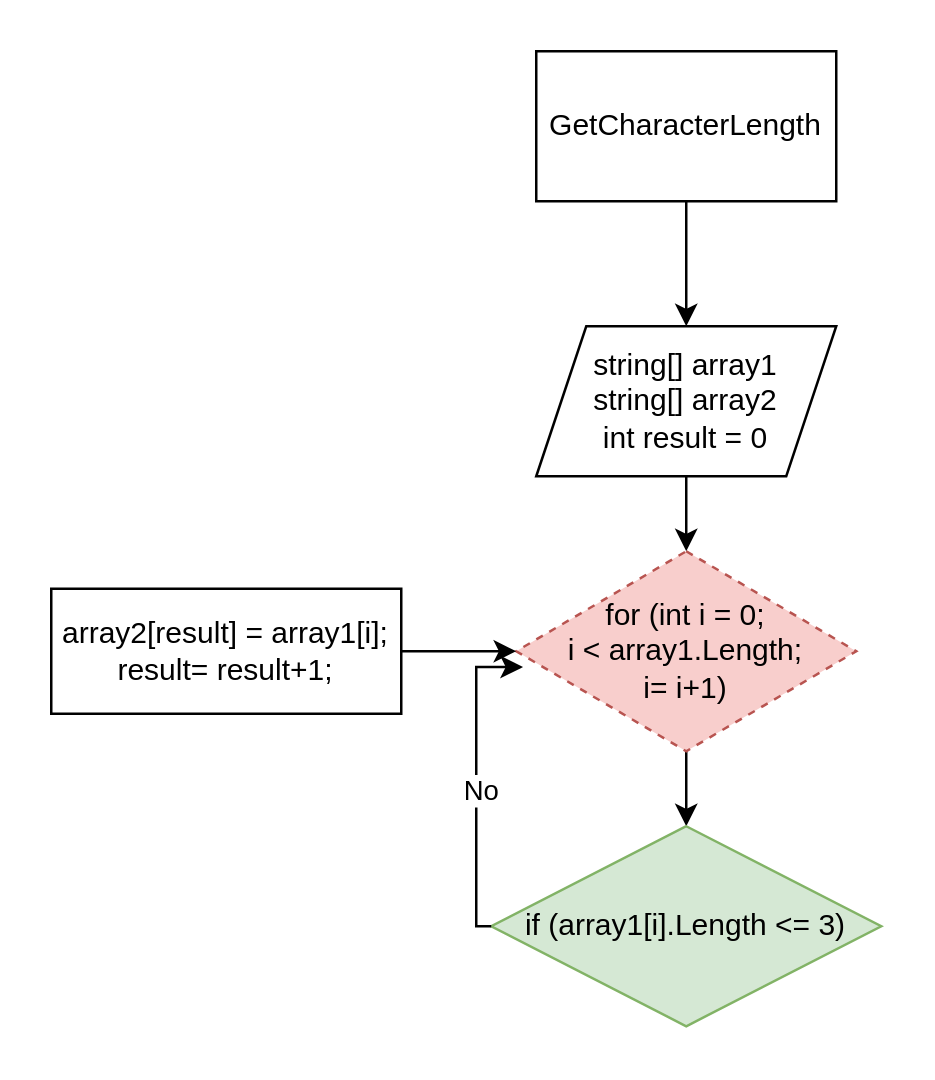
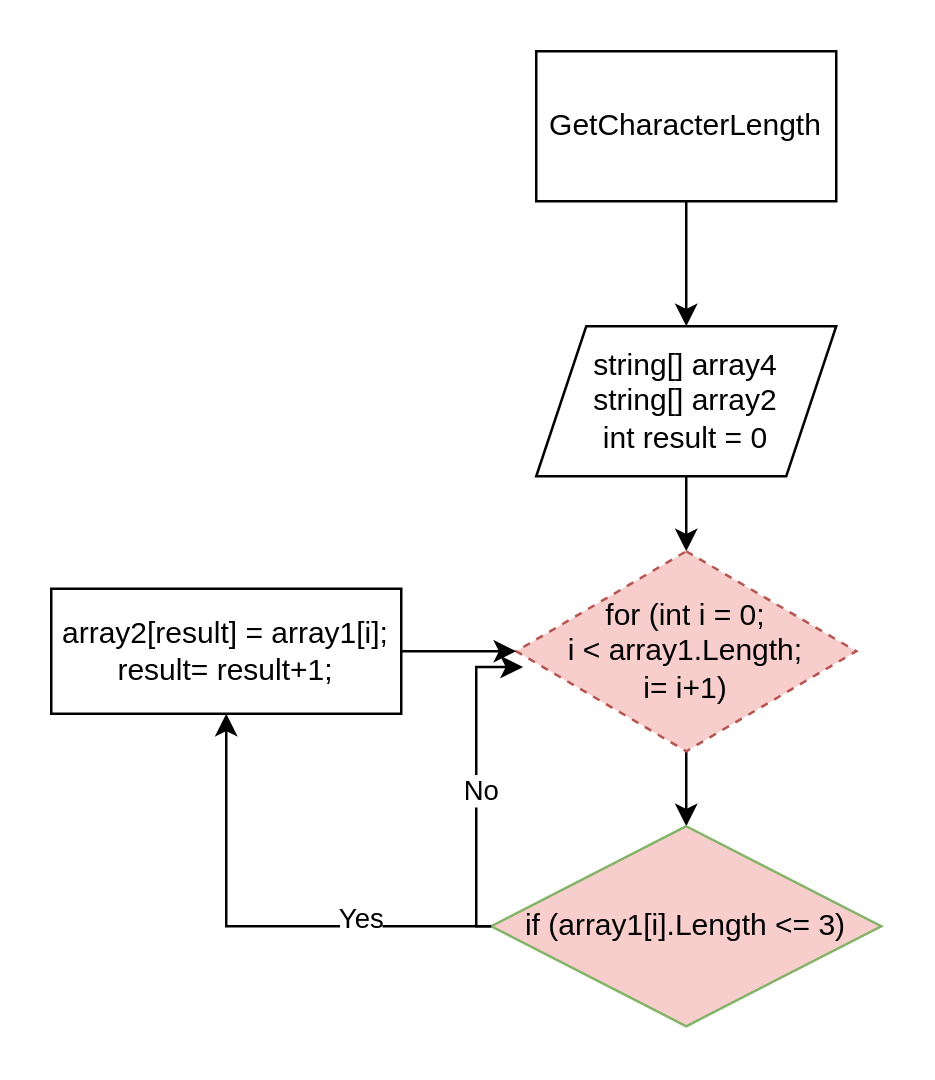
  <mxCell id="0" />
  <mxCell id="1" parent="0" />
  <mxCell id="2" style="edgeStyle=orthogonalEdgeStyle;rounded=0;orthogonalLoop=1;jettySize=auto;html=1;exitX=0.5;exitY=1;exitDx=0;exitDy=0;entryX=0.5;entryY=0;entryDx=0;entryDy=0;" edge="1" parent="1" source="3" target="5"><mxGeometry relative="1" as="geometry" /></mxCell>
  <mxCell id="3" value="GetCharacterLength" style="rounded=0;whiteSpace=wrap;html=1;" vertex="1" parent="1"><mxGeometry x="214" y="20" width="120" height="60" as="geometry" /></mxCell>
  <mxCell id="4" style="edgeStyle=orthogonalEdgeStyle;rounded=0;orthogonalLoop=1;jettySize=auto;html=1;exitX=0.5;exitY=1;exitDx=0;exitDy=0;entryX=0.5;entryY=0;entryDx=0;entryDy=0;" edge="1" parent="1" source="5" target="7"><mxGeometry relative="1" as="geometry" /></mxCell>
- <mxCell id="5" value="string[] array1&lt;br&gt;string[] array2&lt;br&gt;int result = 0" style="shape=parallelogram;perimeter=parallelogramPerimeter;whiteSpace=wrap;html=1;fixedSize=1;" vertex="1" parent="1"><mxGeometry x="214" y="130" width="120" height="60" as="geometry" /></mxCell>
+ <mxCell id="5" value="string[] array4&lt;br&gt;string[] array2&lt;br&gt;int result = 0" style="shape=parallelogram;perimeter=parallelogramPerimeter;whiteSpace=wrap;html=1;fixedSize=1;" vertex="1" parent="1"><mxGeometry x="214" y="130" width="120" height="60" as="geometry" /></mxCell>
  <mxCell id="6" style="edgeStyle=orthogonalEdgeStyle;rounded=0;orthogonalLoop=1;jettySize=auto;html=1;exitX=0.5;exitY=1;exitDx=0;exitDy=0;entryX=0.5;entryY=0;entryDx=0;entryDy=0;" edge="1" parent="1" source="7" target="10"><mxGeometry relative="1" as="geometry" /></mxCell>
  <mxCell id="7" value="for (int i = 0; &lt;br&gt;i &amp;lt; array1.Length;&lt;br&gt;i= i+1)" style="rhombus;whiteSpace=wrap;html=1;fillColor=#f8cecc;strokeColor=#b85450;dashed=1;" vertex="1" parent="1"><mxGeometry x="206" y="220" width="136" height="80" as="geometry" /></mxCell>
- <mxCell id="10" value="if (array1[i].Length &amp;lt;= 3)" style="rhombus;whiteSpace=wrap;html=1;fillColor=#d5e8d4;strokeColor=#82b366;" vertex="1" parent="1"><mxGeometry x="196" y="330" width="156" height="80" as="geometry" /></mxCell>
+ <mxCell id="8" style="edgeStyle=orthogonalEdgeStyle;rounded=0;orthogonalLoop=1;jettySize=auto;html=1;exitX=0;exitY=0.5;exitDx=0;exitDy=0;entryX=0.5;entryY=1;entryDx=0;entryDy=0;" edge="1" parent="1" source="10" target="12"><mxGeometry relative="1" as="geometry" /></mxCell>
+ <mxCell id="9" value="Yes" style="edgeLabel;html=1;align=center;verticalAlign=middle;resizable=0;points=[];" vertex="1" connectable="0" parent="8"><mxGeometry x="-0.448" y="-4" relative="1" as="geometry"><mxPoint as="offset" /></mxGeometry></mxCell>
+ <mxCell id="10" value="if (array1[i].Length &amp;lt;= 3)" style="rhombus;whiteSpace=wrap;html=1;fillColor=#f8cecc;strokeColor=#82b366;" vertex="1" parent="1"><mxGeometry x="196" y="330" width="156" height="80" as="geometry" /></mxCell>
  <mxCell id="11" style="edgeStyle=orthogonalEdgeStyle;rounded=0;orthogonalLoop=1;jettySize=auto;html=1;entryX=0;entryY=0.5;entryDx=0;entryDy=0;" edge="1" parent="1" source="12" target="7"><mxGeometry relative="1" as="geometry" /></mxCell>
  <mxCell id="12" value="array2[result] = array1[i];&lt;br&gt;result= result+1;" style="rounded=0;whiteSpace=wrap;html=1;" vertex="1" parent="1"><mxGeometry x="20" y="235" width="140" height="50" as="geometry" /></mxCell>
  <mxCell id="13" style="edgeStyle=orthogonalEdgeStyle;rounded=0;orthogonalLoop=1;jettySize=auto;html=1;exitX=0;exitY=0.5;exitDx=0;exitDy=0;entryX=0.02;entryY=0.579;entryDx=0;entryDy=0;entryPerimeter=0;" edge="1" parent="1" source="10" target="7"><mxGeometry relative="1" as="geometry"><Array as="points"><mxPoint x="190" y="370" /><mxPoint x="190" y="266" /></Array></mxGeometry></mxCell>
  <mxCell id="14" value="No" style="edgeLabel;html=1;align=center;verticalAlign=middle;resizable=0;points=[];" vertex="1" connectable="0" parent="13"><mxGeometry x="-0.052" y="-1" relative="1" as="geometry"><mxPoint as="offset" /></mxGeometry></mxCell>
